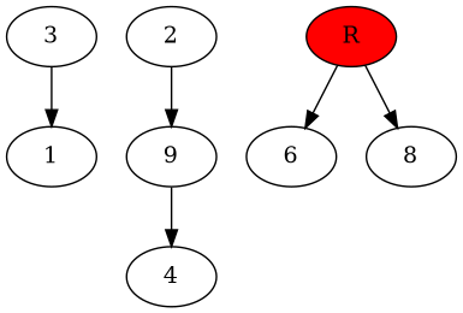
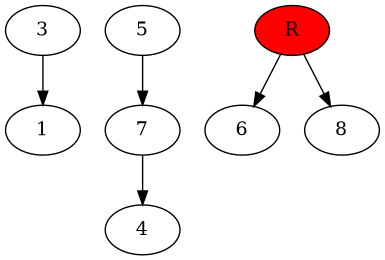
  digraph {
    3
    1
-   9
+   9 [label=7]
    4
-   5 [label=2]
+   5
    R [fillcolor="#ff0000" style=filled]
    6
    8
    3 -> 1
    9 -> 4
    5 -> 9
    R -> 6
    R -> 8
  }
